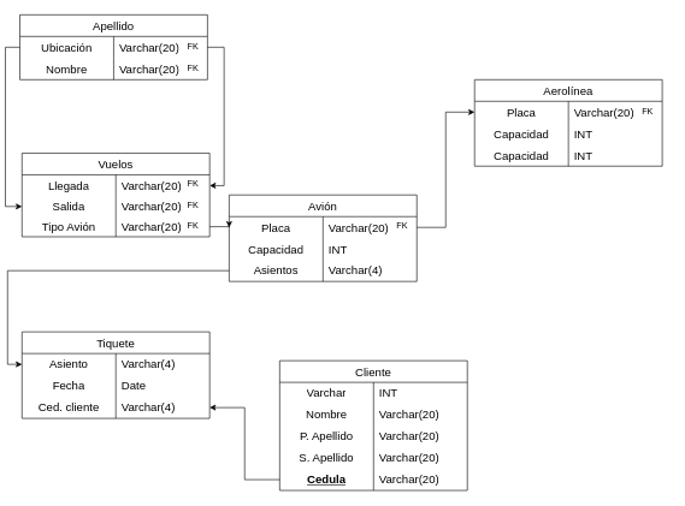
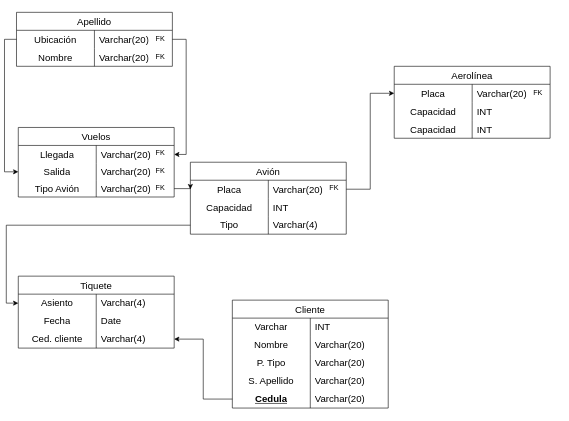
  <mxCell id="0" />
  <mxCell id="1" parent="0" />
  <mxCell id="2" value="Apellido" style="shape=table;startSize=30;container=1;collapsible=0;childLayout=tableLayout;fixedRows=1;rowLines=0;fontStyle=0;strokeColor=default;fontSize=16;" vertex="1" parent="1"><mxGeometry x="20" y="20" width="260" height="90" as="geometry" /></mxCell>
  <mxCell id="3" value="" style="shape=tableRow;horizontal=0;startSize=0;swimlaneHead=0;swimlaneBody=0;top=0;left=0;bottom=0;right=0;collapsible=0;dropTarget=0;fillColor=none;points=[[0,0.5],[1,0.5]];portConstraint=eastwest;strokeColor=inherit;fontSize=16;" vertex="1" parent="2"><mxGeometry y="30" width="260" height="30" as="geometry" /></mxCell>
  <mxCell id="4" value="Ubicación" style="shape=partialRectangle;html=1;whiteSpace=wrap;connectable=0;fillColor=none;top=0;left=0;bottom=0;right=0;overflow=hidden;pointerEvents=1;strokeColor=inherit;fontSize=16;" vertex="1" parent="3"><mxGeometry width="130" height="30" as="geometry"><mxRectangle width="130" height="30" as="alternateBounds" /></mxGeometry></mxCell>
  <mxCell id="5" value="Varchar(20)" style="shape=partialRectangle;html=1;whiteSpace=wrap;connectable=0;fillColor=none;top=0;left=0;bottom=0;right=0;align=left;spacingLeft=6;overflow=hidden;strokeColor=inherit;fontSize=16;" vertex="1" parent="3"><mxGeometry x="130" width="130" height="30" as="geometry"><mxRectangle width="130" height="30" as="alternateBounds" /></mxGeometry></mxCell>
  <mxCell id="6" value="" style="shape=tableRow;horizontal=0;startSize=0;swimlaneHead=0;swimlaneBody=0;top=0;left=0;bottom=0;right=0;collapsible=0;dropTarget=0;fillColor=none;points=[[0,0.5],[1,0.5]];portConstraint=eastwest;strokeColor=inherit;fontSize=16;" vertex="1" parent="2"><mxGeometry y="60" width="260" height="30" as="geometry" /></mxCell>
  <mxCell id="7" value="Nombre" style="shape=partialRectangle;html=1;whiteSpace=wrap;connectable=0;fillColor=none;top=0;left=0;bottom=0;right=0;overflow=hidden;pointerEvents=1;strokeColor=inherit;fontSize=16;" vertex="1" parent="6"><mxGeometry width="130" height="30" as="geometry"><mxRectangle width="130" height="30" as="alternateBounds" /></mxGeometry></mxCell>
  <mxCell id="8" value="Varchar(20)" style="shape=partialRectangle;html=1;whiteSpace=wrap;connectable=0;fillColor=none;top=0;left=0;bottom=0;right=0;align=left;spacingLeft=6;overflow=hidden;strokeColor=inherit;fontSize=16;" vertex="1" parent="6"><mxGeometry x="130" width="130" height="30" as="geometry"><mxRectangle width="130" height="30" as="alternateBounds" /></mxGeometry></mxCell>
  <mxCell id="9" value="Vuelos" style="shape=table;startSize=30;container=1;collapsible=0;childLayout=tableLayout;fixedRows=1;rowLines=0;fontStyle=0;strokeColor=default;fontSize=16;" vertex="1" parent="1"><mxGeometry x="23" y="212" width="260" height="116" as="geometry" /></mxCell>
  <mxCell id="10" value="" style="shape=tableRow;horizontal=0;startSize=0;swimlaneHead=0;swimlaneBody=0;top=0;left=0;bottom=0;right=0;collapsible=0;dropTarget=0;fillColor=none;points=[[0,0.5],[1,0.5]];portConstraint=eastwest;strokeColor=inherit;fontSize=16;" vertex="1" parent="9"><mxGeometry y="30" width="260" height="30" as="geometry" /></mxCell>
  <mxCell id="11" value="Llegada" style="shape=partialRectangle;html=1;whiteSpace=wrap;connectable=0;fillColor=none;top=0;left=0;bottom=0;right=0;overflow=hidden;pointerEvents=1;strokeColor=inherit;fontSize=16;" vertex="1" parent="10"><mxGeometry width="130" height="30" as="geometry"><mxRectangle width="130" height="30" as="alternateBounds" /></mxGeometry></mxCell>
  <mxCell id="12" value="Varchar(20)" style="shape=partialRectangle;html=1;whiteSpace=wrap;connectable=0;fillColor=none;top=0;left=0;bottom=0;right=0;align=left;spacingLeft=6;overflow=hidden;strokeColor=inherit;fontSize=16;" vertex="1" parent="10"><mxGeometry x="130" width="130" height="30" as="geometry"><mxRectangle width="130" height="30" as="alternateBounds" /></mxGeometry></mxCell>
  <mxCell id="13" value="" style="shape=tableRow;horizontal=0;startSize=0;swimlaneHead=0;swimlaneBody=0;top=0;left=0;bottom=0;right=0;collapsible=0;dropTarget=0;fillColor=none;points=[[0,0.5],[1,0.5]];portConstraint=eastwest;strokeColor=inherit;fontSize=16;" vertex="1" parent="9"><mxGeometry y="60" width="260" height="28" as="geometry" /></mxCell>
  <mxCell id="14" value="Salida" style="shape=partialRectangle;html=1;whiteSpace=wrap;connectable=0;fillColor=none;top=0;left=0;bottom=0;right=0;overflow=hidden;pointerEvents=1;strokeColor=inherit;fontSize=16;" vertex="1" parent="13"><mxGeometry width="130" height="28" as="geometry"><mxRectangle width="130" height="28" as="alternateBounds" /></mxGeometry></mxCell>
  <mxCell id="15" value="Varchar(20)" style="shape=partialRectangle;html=1;whiteSpace=wrap;connectable=0;fillColor=none;top=0;left=0;bottom=0;right=0;align=left;spacingLeft=6;overflow=hidden;strokeColor=inherit;fontSize=16;" vertex="1" parent="13"><mxGeometry x="130" width="130" height="28" as="geometry"><mxRectangle width="130" height="28" as="alternateBounds" /></mxGeometry></mxCell>
  <mxCell id="16" value="" style="shape=tableRow;horizontal=0;startSize=0;swimlaneHead=0;swimlaneBody=0;top=0;left=0;bottom=0;right=0;collapsible=0;dropTarget=0;fillColor=none;points=[[0,0.5],[1,0.5]];portConstraint=eastwest;strokeColor=inherit;fontSize=16;" vertex="1" parent="9"><mxGeometry y="88" width="260" height="28" as="geometry" /></mxCell>
  <mxCell id="17" value="Tipo Avión" style="shape=partialRectangle;html=1;whiteSpace=wrap;connectable=0;fillColor=none;top=0;left=0;bottom=0;right=0;overflow=hidden;pointerEvents=1;strokeColor=inherit;fontSize=16;" vertex="1" parent="16"><mxGeometry width="130" height="28" as="geometry"><mxRectangle width="130" height="28" as="alternateBounds" /></mxGeometry></mxCell>
  <mxCell id="18" value="Varchar(20)" style="shape=partialRectangle;html=1;whiteSpace=wrap;connectable=0;fillColor=none;top=0;left=0;bottom=0;right=0;align=left;spacingLeft=6;overflow=hidden;strokeColor=inherit;fontSize=16;" vertex="1" parent="16"><mxGeometry x="130" width="130" height="28" as="geometry"><mxRectangle width="130" height="28" as="alternateBounds" /></mxGeometry></mxCell>
  <mxCell id="19" style="edgeStyle=orthogonalEdgeStyle;rounded=0;orthogonalLoop=1;jettySize=auto;html=1;exitX=1;exitY=0.5;exitDx=0;exitDy=0;entryX=1;entryY=0.5;entryDx=0;entryDy=0;" edge="1" parent="1" source="3" target="10"><mxGeometry relative="1" as="geometry" /></mxCell>
  <mxCell id="20" style="edgeStyle=orthogonalEdgeStyle;rounded=0;orthogonalLoop=1;jettySize=auto;html=1;exitX=0;exitY=0.5;exitDx=0;exitDy=0;" edge="1" parent="1" source="3" target="13"><mxGeometry relative="1" as="geometry" /></mxCell>
  <mxCell id="21" value="Avión" style="shape=table;startSize=30;container=1;collapsible=0;childLayout=tableLayout;fixedRows=1;rowLines=0;fontStyle=0;strokeColor=default;fontSize=16;" vertex="1" parent="1"><mxGeometry x="310" y="270" width="260" height="120" as="geometry" /></mxCell>
  <mxCell id="22" value="" style="shape=tableRow;horizontal=0;startSize=0;swimlaneHead=0;swimlaneBody=0;top=0;left=0;bottom=0;right=0;collapsible=0;dropTarget=0;fillColor=none;points=[[0,0.5],[1,0.5]];portConstraint=eastwest;strokeColor=inherit;fontSize=16;" vertex="1" parent="21"><mxGeometry y="30" width="260" height="30" as="geometry" /></mxCell>
  <mxCell id="23" value="Placa" style="shape=partialRectangle;html=1;whiteSpace=wrap;connectable=0;fillColor=none;top=0;left=0;bottom=0;right=0;overflow=hidden;pointerEvents=1;strokeColor=inherit;fontSize=16;" vertex="1" parent="22"><mxGeometry width="130" height="30" as="geometry"><mxRectangle width="130" height="30" as="alternateBounds" /></mxGeometry></mxCell>
  <mxCell id="24" value="Varchar(20)" style="shape=partialRectangle;html=1;whiteSpace=wrap;connectable=0;fillColor=none;top=0;left=0;bottom=0;right=0;align=left;spacingLeft=6;overflow=hidden;strokeColor=inherit;fontSize=16;" vertex="1" parent="22"><mxGeometry x="130" width="130" height="30" as="geometry"><mxRectangle width="130" height="30" as="alternateBounds" /></mxGeometry></mxCell>
  <mxCell id="25" value="" style="shape=tableRow;horizontal=0;startSize=0;swimlaneHead=0;swimlaneBody=0;top=0;left=0;bottom=0;right=0;collapsible=0;dropTarget=0;fillColor=none;points=[[0,0.5],[1,0.5]];portConstraint=eastwest;strokeColor=inherit;fontSize=16;" vertex="1" parent="21"><mxGeometry y="60" width="260" height="30" as="geometry" /></mxCell>
  <mxCell id="26" value="Capacidad" style="shape=partialRectangle;html=1;whiteSpace=wrap;connectable=0;fillColor=none;top=0;left=0;bottom=0;right=0;overflow=hidden;pointerEvents=1;strokeColor=inherit;fontSize=16;" vertex="1" parent="25"><mxGeometry width="130" height="30" as="geometry"><mxRectangle width="130" height="30" as="alternateBounds" /></mxGeometry></mxCell>
  <mxCell id="27" value="INT" style="shape=partialRectangle;html=1;whiteSpace=wrap;connectable=0;fillColor=none;top=0;left=0;bottom=0;right=0;align=left;spacingLeft=6;overflow=hidden;strokeColor=inherit;fontSize=16;" vertex="1" parent="25"><mxGeometry x="130" width="130" height="30" as="geometry"><mxRectangle width="130" height="30" as="alternateBounds" /></mxGeometry></mxCell>
  <mxCell id="28" value="" style="shape=tableRow;horizontal=0;startSize=0;swimlaneHead=0;swimlaneBody=0;top=0;left=0;bottom=0;right=0;collapsible=0;dropTarget=0;fillColor=none;points=[[0,0.5],[1,0.5]];portConstraint=eastwest;strokeColor=inherit;fontSize=16;" vertex="1" parent="21"><mxGeometry y="90" width="260" height="30" as="geometry" /></mxCell>
- <mxCell id="29" value="Asientos" style="shape=partialRectangle;html=1;whiteSpace=wrap;connectable=0;fillColor=none;top=0;left=0;bottom=0;right=0;overflow=hidden;pointerEvents=1;strokeColor=inherit;fontSize=16;" vertex="1" parent="28"><mxGeometry width="130" height="30" as="geometry"><mxRectangle width="130" height="30" as="alternateBounds" /></mxGeometry></mxCell>
+ <mxCell id="29" value="Tipo" style="shape=partialRectangle;html=1;whiteSpace=wrap;connectable=0;fillColor=none;top=0;left=0;bottom=0;right=0;overflow=hidden;pointerEvents=1;strokeColor=inherit;fontSize=16;" vertex="1" parent="28"><mxGeometry width="130" height="30" as="geometry"><mxRectangle width="130" height="30" as="alternateBounds" /></mxGeometry></mxCell>
  <mxCell id="30" value="Varchar(4)" style="shape=partialRectangle;html=1;whiteSpace=wrap;connectable=0;fillColor=none;top=0;left=0;bottom=0;right=0;align=left;spacingLeft=6;overflow=hidden;strokeColor=inherit;fontSize=16;" vertex="1" parent="28"><mxGeometry x="130" width="130" height="30" as="geometry"><mxRectangle width="130" height="30" as="alternateBounds" /></mxGeometry></mxCell>
  <mxCell id="31" style="edgeStyle=orthogonalEdgeStyle;rounded=0;orthogonalLoop=1;jettySize=auto;html=1;exitX=1;exitY=0.5;exitDx=0;exitDy=0;entryX=0;entryY=0.5;entryDx=0;entryDy=0;" edge="1" parent="1" source="16" target="22"><mxGeometry relative="1" as="geometry" /></mxCell>
  <mxCell id="32" value="Aerolínea" style="shape=table;startSize=30;container=1;collapsible=0;childLayout=tableLayout;fixedRows=1;rowLines=0;fontStyle=0;strokeColor=default;fontSize=16;" vertex="1" parent="1"><mxGeometry x="650" y="110" width="260" height="120" as="geometry" /></mxCell>
  <mxCell id="33" value="" style="shape=tableRow;horizontal=0;startSize=0;swimlaneHead=0;swimlaneBody=0;top=0;left=0;bottom=0;right=0;collapsible=0;dropTarget=0;fillColor=none;points=[[0,0.5],[1,0.5]];portConstraint=eastwest;strokeColor=inherit;fontSize=16;" vertex="1" parent="32"><mxGeometry y="30" width="260" height="30" as="geometry" /></mxCell>
  <mxCell id="34" value="Placa" style="shape=partialRectangle;html=1;whiteSpace=wrap;connectable=0;fillColor=none;top=0;left=0;bottom=0;right=0;overflow=hidden;pointerEvents=1;strokeColor=inherit;fontSize=16;" vertex="1" parent="33"><mxGeometry width="130" height="30" as="geometry"><mxRectangle width="130" height="30" as="alternateBounds" /></mxGeometry></mxCell>
  <mxCell id="35" value="Varchar(20)" style="shape=partialRectangle;html=1;whiteSpace=wrap;connectable=0;fillColor=none;top=0;left=0;bottom=0;right=0;align=left;spacingLeft=6;overflow=hidden;strokeColor=inherit;fontSize=16;" vertex="1" parent="33"><mxGeometry x="130" width="130" height="30" as="geometry"><mxRectangle width="130" height="30" as="alternateBounds" /></mxGeometry></mxCell>
  <mxCell id="36" value="" style="shape=tableRow;horizontal=0;startSize=0;swimlaneHead=0;swimlaneBody=0;top=0;left=0;bottom=0;right=0;collapsible=0;dropTarget=0;fillColor=none;points=[[0,0.5],[1,0.5]];portConstraint=eastwest;strokeColor=inherit;fontSize=16;" vertex="1" parent="32"><mxGeometry y="60" width="260" height="30" as="geometry" /></mxCell>
  <mxCell id="37" value="Capacidad" style="shape=partialRectangle;html=1;whiteSpace=wrap;connectable=0;fillColor=none;top=0;left=0;bottom=0;right=0;overflow=hidden;pointerEvents=1;strokeColor=inherit;fontSize=16;" vertex="1" parent="36"><mxGeometry width="130" height="30" as="geometry"><mxRectangle width="130" height="30" as="alternateBounds" /></mxGeometry></mxCell>
  <mxCell id="38" value="INT" style="shape=partialRectangle;html=1;whiteSpace=wrap;connectable=0;fillColor=none;top=0;left=0;bottom=0;right=0;align=left;spacingLeft=6;overflow=hidden;strokeColor=inherit;fontSize=16;" vertex="1" parent="36"><mxGeometry x="130" width="130" height="30" as="geometry"><mxRectangle width="130" height="30" as="alternateBounds" /></mxGeometry></mxCell>
  <mxCell id="39" value="" style="shape=tableRow;horizontal=0;startSize=0;swimlaneHead=0;swimlaneBody=0;top=0;left=0;bottom=0;right=0;collapsible=0;dropTarget=0;fillColor=none;points=[[0,0.5],[1,0.5]];portConstraint=eastwest;strokeColor=inherit;fontSize=16;" vertex="1" parent="32"><mxGeometry y="90" width="260" height="30" as="geometry" /></mxCell>
  <mxCell id="40" value="Capacidad" style="shape=partialRectangle;html=1;whiteSpace=wrap;connectable=0;fillColor=none;top=0;left=0;bottom=0;right=0;overflow=hidden;pointerEvents=1;strokeColor=inherit;fontSize=16;" vertex="1" parent="39"><mxGeometry width="130" height="30" as="geometry"><mxRectangle width="130" height="30" as="alternateBounds" /></mxGeometry></mxCell>
  <mxCell id="41" value="INT" style="shape=partialRectangle;html=1;whiteSpace=wrap;connectable=0;fillColor=none;top=0;left=0;bottom=0;right=0;align=left;spacingLeft=6;overflow=hidden;strokeColor=inherit;fontSize=16;" vertex="1" parent="39"><mxGeometry x="130" width="130" height="30" as="geometry"><mxRectangle width="130" height="30" as="alternateBounds" /></mxGeometry></mxCell>
  <mxCell id="42" style="edgeStyle=orthogonalEdgeStyle;rounded=0;orthogonalLoop=1;jettySize=auto;html=1;exitX=1;exitY=0.5;exitDx=0;exitDy=0;entryX=0;entryY=0.5;entryDx=0;entryDy=0;" edge="1" parent="1" source="22" target="33"><mxGeometry relative="1" as="geometry" /></mxCell>
  <mxCell id="43" value="Cliente" style="shape=table;startSize=30;container=1;collapsible=0;childLayout=tableLayout;fixedRows=1;rowLines=0;fontStyle=0;strokeColor=default;fontSize=16;" vertex="1" parent="1"><mxGeometry x="380" y="500" width="260" height="180" as="geometry" /></mxCell>
  <mxCell id="44" value="" style="shape=tableRow;horizontal=0;startSize=0;swimlaneHead=0;swimlaneBody=0;top=0;left=0;bottom=0;right=0;collapsible=0;dropTarget=0;fillColor=none;points=[[0,0.5],[1,0.5]];portConstraint=eastwest;strokeColor=inherit;fontSize=16;" vertex="1" parent="43"><mxGeometry y="30" width="260" height="30" as="geometry" /></mxCell>
  <mxCell id="45" value="Varchar" style="shape=partialRectangle;html=1;whiteSpace=wrap;connectable=0;fillColor=none;top=0;left=0;bottom=0;right=0;overflow=hidden;pointerEvents=1;strokeColor=inherit;fontSize=16;" vertex="1" parent="44"><mxGeometry width="130" height="30" as="geometry"><mxRectangle width="130" height="30" as="alternateBounds" /></mxGeometry></mxCell>
  <mxCell id="46" value="INT" style="shape=partialRectangle;html=1;whiteSpace=wrap;connectable=0;fillColor=none;top=0;left=0;bottom=0;right=0;align=left;spacingLeft=6;overflow=hidden;strokeColor=inherit;fontSize=16;" vertex="1" parent="44"><mxGeometry x="130" width="130" height="30" as="geometry"><mxRectangle width="130" height="30" as="alternateBounds" /></mxGeometry></mxCell>
  <mxCell id="47" value="" style="shape=tableRow;horizontal=0;startSize=0;swimlaneHead=0;swimlaneBody=0;top=0;left=0;bottom=0;right=0;collapsible=0;dropTarget=0;fillColor=none;points=[[0,0.5],[1,0.5]];portConstraint=eastwest;strokeColor=inherit;fontSize=16;" vertex="1" parent="43"><mxGeometry y="60" width="260" height="30" as="geometry" /></mxCell>
  <mxCell id="48" value="Nombre" style="shape=partialRectangle;html=1;whiteSpace=wrap;connectable=0;fillColor=none;top=0;left=0;bottom=0;right=0;overflow=hidden;pointerEvents=1;strokeColor=inherit;fontSize=16;" vertex="1" parent="47"><mxGeometry width="130" height="30" as="geometry"><mxRectangle width="130" height="30" as="alternateBounds" /></mxGeometry></mxCell>
  <mxCell id="49" value="Varchar(20)" style="shape=partialRectangle;html=1;whiteSpace=wrap;connectable=0;fillColor=none;top=0;left=0;bottom=0;right=0;align=left;spacingLeft=6;overflow=hidden;strokeColor=inherit;fontSize=16;" vertex="1" parent="47"><mxGeometry x="130" width="130" height="30" as="geometry"><mxRectangle width="130" height="30" as="alternateBounds" /></mxGeometry></mxCell>
  <mxCell id="50" value="" style="shape=tableRow;horizontal=0;startSize=0;swimlaneHead=0;swimlaneBody=0;top=0;left=0;bottom=0;right=0;collapsible=0;dropTarget=0;fillColor=none;points=[[0,0.5],[1,0.5]];portConstraint=eastwest;strokeColor=inherit;fontSize=16;" vertex="1" parent="43"><mxGeometry y="90" width="260" height="30" as="geometry" /></mxCell>
- <mxCell id="51" value="P. Apellido" style="shape=partialRectangle;html=1;whiteSpace=wrap;connectable=0;fillColor=none;top=0;left=0;bottom=0;right=0;overflow=hidden;pointerEvents=1;strokeColor=inherit;fontSize=16;" vertex="1" parent="50"><mxGeometry width="130" height="30" as="geometry"><mxRectangle width="130" height="30" as="alternateBounds" /></mxGeometry></mxCell>
+ <mxCell id="51" value="P. Tipo" style="shape=partialRectangle;html=1;whiteSpace=wrap;connectable=0;fillColor=none;top=0;left=0;bottom=0;right=0;overflow=hidden;pointerEvents=1;strokeColor=inherit;fontSize=16;" vertex="1" parent="50"><mxGeometry width="130" height="30" as="geometry"><mxRectangle width="130" height="30" as="alternateBounds" /></mxGeometry></mxCell>
  <mxCell id="52" value="Varchar(20)" style="shape=partialRectangle;html=1;whiteSpace=wrap;connectable=0;fillColor=none;top=0;left=0;bottom=0;right=0;align=left;spacingLeft=6;overflow=hidden;strokeColor=inherit;fontSize=16;" vertex="1" parent="50"><mxGeometry x="130" width="130" height="30" as="geometry"><mxRectangle width="130" height="30" as="alternateBounds" /></mxGeometry></mxCell>
  <mxCell id="53" value="" style="shape=tableRow;horizontal=0;startSize=0;swimlaneHead=0;swimlaneBody=0;top=0;left=0;bottom=0;right=0;collapsible=0;dropTarget=0;fillColor=none;points=[[0,0.5],[1,0.5]];portConstraint=eastwest;strokeColor=inherit;fontSize=16;" vertex="1" parent="43"><mxGeometry y="120" width="260" height="30" as="geometry" /></mxCell>
  <mxCell id="54" value="S. Apellido" style="shape=partialRectangle;html=1;whiteSpace=wrap;connectable=0;fillColor=none;top=0;left=0;bottom=0;right=0;overflow=hidden;pointerEvents=1;strokeColor=inherit;fontSize=16;" vertex="1" parent="53"><mxGeometry width="130" height="30" as="geometry"><mxRectangle width="130" height="30" as="alternateBounds" /></mxGeometry></mxCell>
  <mxCell id="55" value="Varchar(20)" style="shape=partialRectangle;html=1;whiteSpace=wrap;connectable=0;fillColor=none;top=0;left=0;bottom=0;right=0;align=left;spacingLeft=6;overflow=hidden;strokeColor=inherit;fontSize=16;" vertex="1" parent="53"><mxGeometry x="130" width="130" height="30" as="geometry"><mxRectangle width="130" height="30" as="alternateBounds" /></mxGeometry></mxCell>
  <mxCell id="56" value="" style="shape=tableRow;horizontal=0;startSize=0;swimlaneHead=0;swimlaneBody=0;top=0;left=0;bottom=0;right=0;collapsible=0;dropTarget=0;fillColor=none;points=[[0,0.5],[1,0.5]];portConstraint=eastwest;strokeColor=inherit;fontSize=16;" vertex="1" parent="43"><mxGeometry y="150" width="260" height="30" as="geometry" /></mxCell>
  <mxCell id="57" value="&lt;b&gt;&lt;u&gt;Cedula&lt;/u&gt;&lt;/b&gt;" style="shape=partialRectangle;html=1;whiteSpace=wrap;connectable=0;fillColor=none;top=0;left=0;bottom=0;right=0;overflow=hidden;strokeColor=inherit;fontSize=16;" vertex="1" parent="56"><mxGeometry width="130" height="30" as="geometry"><mxRectangle width="130" height="30" as="alternateBounds" /></mxGeometry></mxCell>
  <mxCell id="58" value="Varchar(20)" style="shape=partialRectangle;html=1;whiteSpace=wrap;connectable=0;fillColor=none;top=0;left=0;bottom=0;right=0;align=left;spacingLeft=6;overflow=hidden;strokeColor=inherit;fontSize=16;" vertex="1" parent="56"><mxGeometry x="130" width="130" height="30" as="geometry"><mxRectangle width="130" height="30" as="alternateBounds" /></mxGeometry></mxCell>
  <mxCell id="59" value="Tiquete" style="shape=table;startSize=30;container=1;collapsible=0;childLayout=tableLayout;fixedRows=1;rowLines=0;fontStyle=0;strokeColor=default;fontSize=16;" vertex="1" parent="1"><mxGeometry x="23" y="460" width="260" height="120" as="geometry" /></mxCell>
  <mxCell id="60" value="" style="shape=tableRow;horizontal=0;startSize=0;swimlaneHead=0;swimlaneBody=0;top=0;left=0;bottom=0;right=0;collapsible=0;dropTarget=0;fillColor=none;points=[[0,0.5],[1,0.5]];portConstraint=eastwest;strokeColor=inherit;fontSize=16;" vertex="1" parent="59"><mxGeometry y="30" width="260" height="30" as="geometry" /></mxCell>
  <mxCell id="61" value="Asiento" style="shape=partialRectangle;html=1;whiteSpace=wrap;connectable=0;fillColor=none;top=0;left=0;bottom=0;right=0;overflow=hidden;pointerEvents=1;strokeColor=inherit;fontSize=16;" vertex="1" parent="60"><mxGeometry width="130" height="30" as="geometry"><mxRectangle width="130" height="30" as="alternateBounds" /></mxGeometry></mxCell>
  <mxCell id="62" value="Varchar(4)" style="shape=partialRectangle;html=1;whiteSpace=wrap;connectable=0;fillColor=none;top=0;left=0;bottom=0;right=0;align=left;spacingLeft=6;overflow=hidden;strokeColor=inherit;fontSize=16;" vertex="1" parent="60"><mxGeometry x="130" width="130" height="30" as="geometry"><mxRectangle width="130" height="30" as="alternateBounds" /></mxGeometry></mxCell>
  <mxCell id="63" value="" style="shape=tableRow;horizontal=0;startSize=0;swimlaneHead=0;swimlaneBody=0;top=0;left=0;bottom=0;right=0;collapsible=0;dropTarget=0;fillColor=none;points=[[0,0.5],[1,0.5]];portConstraint=eastwest;strokeColor=inherit;fontSize=16;" vertex="1" parent="59"><mxGeometry y="60" width="260" height="30" as="geometry" /></mxCell>
  <mxCell id="64" value="Fecha" style="shape=partialRectangle;html=1;whiteSpace=wrap;connectable=0;fillColor=none;top=0;left=0;bottom=0;right=0;overflow=hidden;pointerEvents=1;strokeColor=inherit;fontSize=16;" vertex="1" parent="63"><mxGeometry width="130" height="30" as="geometry"><mxRectangle width="130" height="30" as="alternateBounds" /></mxGeometry></mxCell>
  <mxCell id="65" value="Date" style="shape=partialRectangle;html=1;whiteSpace=wrap;connectable=0;fillColor=none;top=0;left=0;bottom=0;right=0;align=left;spacingLeft=6;overflow=hidden;strokeColor=inherit;fontSize=16;" vertex="1" parent="63"><mxGeometry x="130" width="130" height="30" as="geometry"><mxRectangle width="130" height="30" as="alternateBounds" /></mxGeometry></mxCell>
  <mxCell id="66" value="" style="shape=tableRow;horizontal=0;startSize=0;swimlaneHead=0;swimlaneBody=0;top=0;left=0;bottom=0;right=0;collapsible=0;dropTarget=0;fillColor=none;points=[[0,0.5],[1,0.5]];portConstraint=eastwest;strokeColor=inherit;fontSize=16;" vertex="1" parent="59"><mxGeometry y="90" width="260" height="30" as="geometry" /></mxCell>
  <mxCell id="67" value="Ced. cliente" style="shape=partialRectangle;html=1;whiteSpace=wrap;connectable=0;fillColor=none;top=0;left=0;bottom=0;right=0;overflow=hidden;pointerEvents=1;strokeColor=inherit;fontSize=16;" vertex="1" parent="66"><mxGeometry width="130" height="30" as="geometry"><mxRectangle width="130" height="30" as="alternateBounds" /></mxGeometry></mxCell>
  <mxCell id="68" value="Varchar(4)" style="shape=partialRectangle;html=1;whiteSpace=wrap;connectable=0;fillColor=none;top=0;left=0;bottom=0;right=0;align=left;spacingLeft=6;overflow=hidden;strokeColor=inherit;fontSize=16;" vertex="1" parent="66"><mxGeometry x="130" width="130" height="30" as="geometry"><mxRectangle width="130" height="30" as="alternateBounds" /></mxGeometry></mxCell>
  <mxCell id="69" style="edgeStyle=orthogonalEdgeStyle;rounded=0;orthogonalLoop=1;jettySize=auto;html=1;exitX=0;exitY=0.5;exitDx=0;exitDy=0;entryX=0;entryY=0.5;entryDx=0;entryDy=0;" edge="1" parent="1" source="28" target="60"><mxGeometry relative="1" as="geometry" /></mxCell>
  <mxCell id="70" style="edgeStyle=orthogonalEdgeStyle;rounded=0;orthogonalLoop=1;jettySize=auto;html=1;exitX=0;exitY=0.5;exitDx=0;exitDy=0;entryX=1;entryY=0.5;entryDx=0;entryDy=0;" edge="1" parent="1" source="56" target="66"><mxGeometry relative="1" as="geometry" /></mxCell>
  <mxCell id="71" value="FK" style="text;html=1;strokeColor=none;fillColor=none;align=center;verticalAlign=middle;whiteSpace=wrap;rounded=0;" vertex="1" parent="1"><mxGeometry x="520" y="298" width="60" height="30" as="geometry" /></mxCell>
  <mxCell id="72" value="FK" style="text;html=1;strokeColor=none;fillColor=none;align=center;verticalAlign=middle;whiteSpace=wrap;rounded=0;" vertex="1" parent="1"><mxGeometry x="860" y="140" width="60" height="30" as="geometry" /></mxCell>
  <mxCell id="73" value="FK" style="text;html=1;strokeColor=none;fillColor=none;align=center;verticalAlign=middle;whiteSpace=wrap;rounded=0;" vertex="1" parent="1"><mxGeometry x="230" y="50" width="60" height="30" as="geometry" /></mxCell>
  <mxCell id="74" value="FK" style="text;html=1;strokeColor=none;fillColor=none;align=center;verticalAlign=middle;whiteSpace=wrap;rounded=0;" vertex="1" parent="1"><mxGeometry x="230" y="78" width="60" height="32" as="geometry" /></mxCell>
  <mxCell id="75" value="FK" style="text;html=1;strokeColor=none;fillColor=none;align=center;verticalAlign=middle;whiteSpace=wrap;rounded=0;" vertex="1" parent="1"><mxGeometry x="230" y="240" width="60" height="30" as="geometry" /></mxCell>
  <mxCell id="76" value="FK" style="text;html=1;strokeColor=none;fillColor=none;align=center;verticalAlign=middle;whiteSpace=wrap;rounded=0;" vertex="1" parent="1"><mxGeometry x="230" y="270" width="60" height="30" as="geometry" /></mxCell>
  <mxCell id="77" value="FK" style="text;html=1;strokeColor=none;fillColor=none;align=center;verticalAlign=middle;whiteSpace=wrap;rounded=0;" vertex="1" parent="1"><mxGeometry x="230" y="298" width="60" height="30" as="geometry" /></mxCell>
